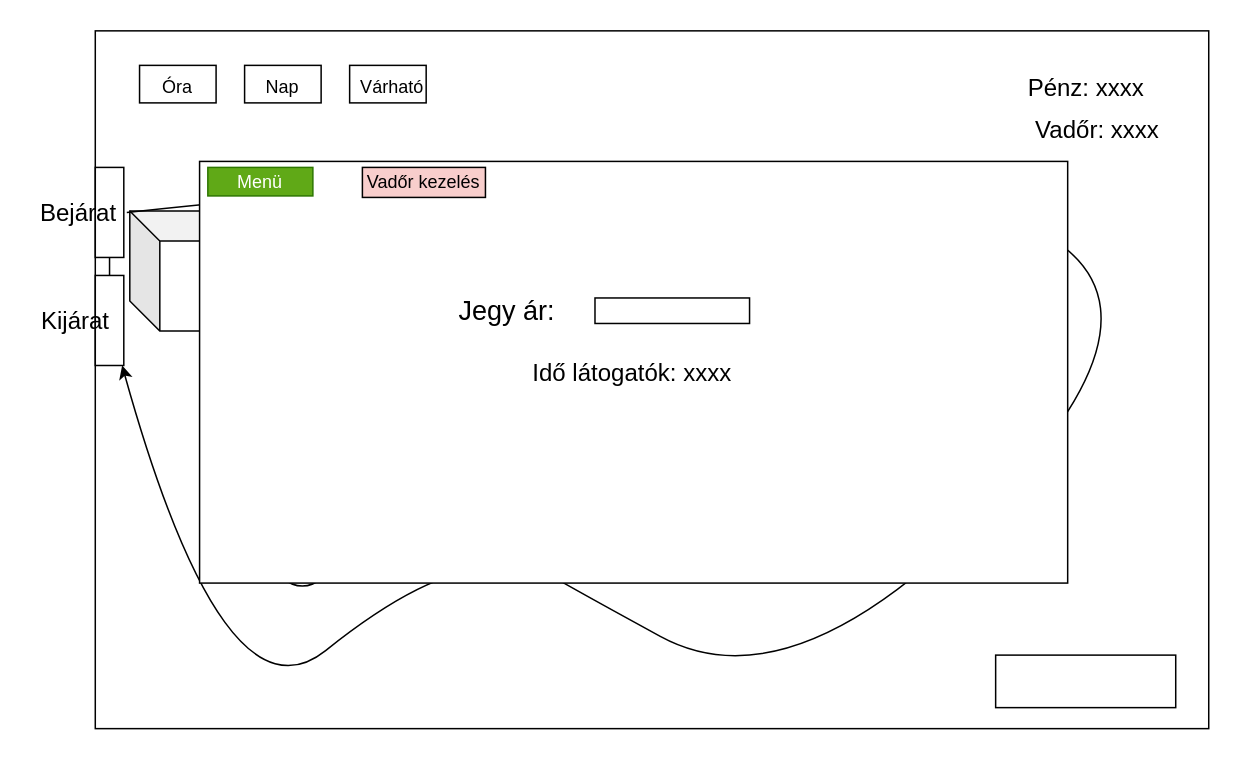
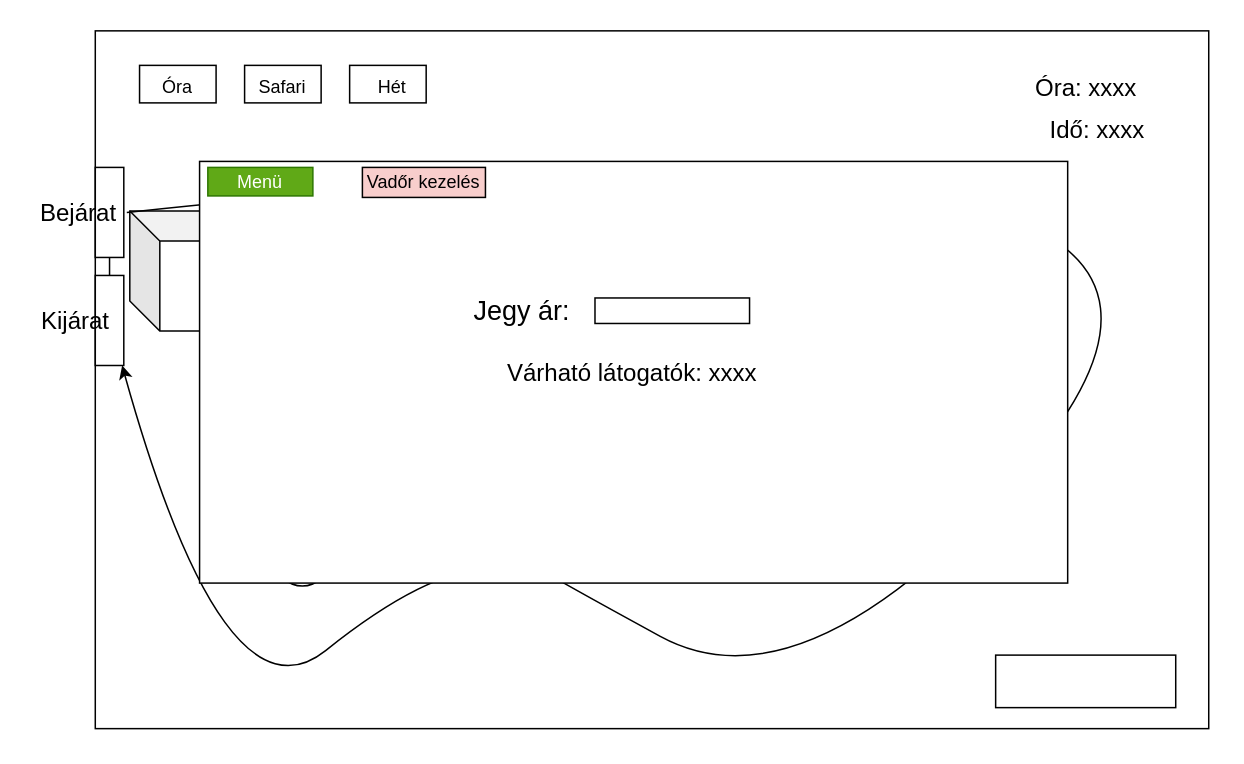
  <mxCell id="0" />
  <mxCell id="1" parent="0" />
  <mxCell id="2" value="" style="rounded=0;whiteSpace=wrap;html=1;" vertex="1" parent="1"><mxGeometry x="63" y="20" width="742" height="465" as="geometry" /></mxCell>
  <mxCell id="3" value="" style="shape=cube;whiteSpace=wrap;html=1;boundedLbl=1;backgroundOutline=1;darkOpacity=0.05;darkOpacity2=0.1;" vertex="1" parent="1"><mxGeometry x="86" y="140" width="120" height="80" as="geometry" /></mxCell>
  <mxCell id="4" value="" style="rounded=0;whiteSpace=wrap;html=1;" vertex="1" parent="1"><mxGeometry x="663" y="436" width="120" height="35" as="geometry" /></mxCell>
  <mxCell id="5" value="" style="rounded=0;whiteSpace=wrap;html=1;" vertex="1" parent="1"><mxGeometry x="92.5" y="43" width="51" height="25" as="geometry" /></mxCell>
  <mxCell id="6" value="" style="rounded=0;whiteSpace=wrap;html=1;" vertex="1" parent="1"><mxGeometry x="162.5" y="43" width="51" height="25" as="geometry" /></mxCell>
  <mxCell id="7" value="" style="rounded=0;whiteSpace=wrap;html=1;" vertex="1" parent="1"><mxGeometry x="232.5" y="43" width="51" height="25" as="geometry" /></mxCell>
  <mxCell id="8" value="Óra" style="text;html=1;align=center;verticalAlign=middle;whiteSpace=wrap;rounded=0;" vertex="1" parent="1"><mxGeometry x="88" y="43" width="60" height="30" as="geometry" /></mxCell>
- <mxCell id="9" value="Nap" style="text;html=1;align=center;verticalAlign=middle;whiteSpace=wrap;rounded=0;" vertex="1" parent="1"><mxGeometry x="158" y="43" width="60" height="30" as="geometry" /></mxCell>
- <mxCell id="10" value="Várható" style="text;html=1;align=center;verticalAlign=middle;whiteSpace=wrap;rounded=0;" vertex="1" parent="1"><mxGeometry x="230.5" y="43" width="60" height="30" as="geometry" /></mxCell>
- <mxCell id="11" value="&lt;font style=&quot;font-size: 16px;&quot;&gt;Pénz: xxxx&lt;/font&gt;" style="text;html=1;align=center;verticalAlign=middle;whiteSpace=wrap;rounded=0;" vertex="1" parent="1"><mxGeometry x="671.5" y="43" width="103" height="30" as="geometry" /></mxCell>
- <mxCell id="12" value="&lt;font style=&quot;font-size: 16px;&quot;&gt;Vadőr: xxxx&lt;/font&gt;" style="text;html=1;align=center;verticalAlign=middle;whiteSpace=wrap;rounded=0;" vertex="1" parent="1"><mxGeometry x="671.5" y="71" width="117.5" height="30" as="geometry" /></mxCell>
+ <mxCell id="9" value="Safari" style="text;html=1;align=center;verticalAlign=middle;whiteSpace=wrap;rounded=0;" vertex="1" parent="1"><mxGeometry x="158" y="43" width="60" height="30" as="geometry" /></mxCell>
+ <mxCell id="10" value="Hét" style="text;html=1;align=center;verticalAlign=middle;whiteSpace=wrap;rounded=0;" vertex="1" parent="1"><mxGeometry x="230.5" y="43" width="60" height="30" as="geometry" /></mxCell>
+ <mxCell id="11" value="&lt;font style=&quot;font-size: 16px;&quot;&gt;Óra: xxxx&lt;/font&gt;" style="text;html=1;align=center;verticalAlign=middle;whiteSpace=wrap;rounded=0;" vertex="1" parent="1"><mxGeometry x="671.5" y="43" width="103" height="30" as="geometry" /></mxCell>
+ <mxCell id="12" value="&lt;font style=&quot;font-size: 16px;&quot;&gt;Idő: xxxx&lt;/font&gt;" style="text;html=1;align=center;verticalAlign=middle;whiteSpace=wrap;rounded=0;" vertex="1" parent="1"><mxGeometry x="671.5" y="71" width="117.5" height="30" as="geometry" /></mxCell>
  <mxCell id="13" value="" style="rounded=0;whiteSpace=wrap;html=1;" vertex="1" parent="1"><mxGeometry x="63" y="111" width="19" height="60" as="geometry" /></mxCell>
  <mxCell id="14" value="&lt;font style=&quot;font-size: 16px;&quot;&gt;Bejárat&lt;/font&gt;" style="text;html=1;align=center;verticalAlign=middle;whiteSpace=wrap;rounded=0;" vertex="1" parent="1"><mxGeometry x="22" y="126" width="60" height="30" as="geometry" /></mxCell>
  <mxCell id="15" value="" style="rounded=0;whiteSpace=wrap;html=1;" vertex="1" parent="1"><mxGeometry x="63" y="183" width="19" height="60" as="geometry" /></mxCell>
  <mxCell id="16" value="" style="curved=1;endArrow=classic;html=1;rounded=0;" edge="1" parent="1" target="15"><mxGeometry width="50" height="50" relative="1" as="geometry"><mxPoint x="84" y="141" as="sourcePoint" /><mxPoint x="134" y="91" as="targetPoint" /><Array as="points"><mxPoint x="489" y="97" /><mxPoint x="807" y="178" /><mxPoint x="532" y="474" /><mxPoint x="347" y="373" /><mxPoint x="365" y="379" /><mxPoint x="284" y="379" /><mxPoint x="149" y="487" /></Array></mxGeometry></mxCell>
  <mxCell id="17" value="" style="endArrow=none;html=1;rounded=0;entryX=0.5;entryY=1;entryDx=0;entryDy=0;exitX=0.5;exitY=0;exitDx=0;exitDy=0;" edge="1" parent="1" source="15" target="13"><mxGeometry width="50" height="50" relative="1" as="geometry"><mxPoint x="390" y="330" as="sourcePoint" /><mxPoint x="440" y="280" as="targetPoint" /></mxGeometry></mxCell>
  <mxCell id="18" value="&lt;font style=&quot;font-size: 16px;&quot;&gt;Safari menü&lt;/font&gt;" style="text;html=1;align=center;verticalAlign=middle;whiteSpace=wrap;rounded=0;" vertex="1" parent="1"><mxGeometry x="129" y="174" width="60" height="30" as="geometry" /></mxCell>
  <mxCell id="19" value="&lt;font style=&quot;font-size: 16px;&quot;&gt;Kijárat&lt;/font&gt;" style="text;html=1;align=center;verticalAlign=middle;whiteSpace=wrap;rounded=0;" vertex="1" parent="1"><mxGeometry x="20" y="198" width="60" height="30" as="geometry" /></mxCell>
  <mxCell id="20" value="" style="ellipse;whiteSpace=wrap;html=1;aspect=fixed;" vertex="1" parent="1"><mxGeometry x="511" y="349" width="34" height="34" as="geometry" /></mxCell>
  <mxCell id="21" value="" style="ellipse;whiteSpace=wrap;html=1;aspect=fixed;" vertex="1" parent="1"><mxGeometry x="345" y="137" width="34" height="34" as="geometry" /></mxCell>
  <mxCell id="22" value="" style="ellipse;whiteSpace=wrap;html=1;aspect=fixed;" vertex="1" parent="1"><mxGeometry x="184" y="356" width="34" height="34" as="geometry" /></mxCell>
  <mxCell id="23" value="Töltő" style="text;html=1;align=center;verticalAlign=middle;whiteSpace=wrap;rounded=0;" vertex="1" parent="1"><mxGeometry x="338.5" y="141" width="47" height="30" as="geometry" /></mxCell>
  <mxCell id="24" value="Töltő" style="text;html=1;align=center;verticalAlign=middle;whiteSpace=wrap;rounded=0;" vertex="1" parent="1"><mxGeometry x="177.5" y="360" width="47" height="30" as="geometry" /></mxCell>
  <mxCell id="25" value="Töltő" style="text;html=1;align=center;verticalAlign=middle;whiteSpace=wrap;rounded=0;" vertex="1" parent="1"><mxGeometry x="501" y="353" width="47" height="30" as="geometry" /></mxCell>
  <mxCell id="26" value="" style="shape=tape;whiteSpace=wrap;html=1;rotation=0;" vertex="1" parent="1"><mxGeometry x="470" y="181" width="139.25" height="39" as="geometry" /></mxCell>
  <mxCell id="27" value="Folyó" style="text;html=1;align=center;verticalAlign=middle;whiteSpace=wrap;rounded=0;" vertex="1" parent="1"><mxGeometry x="498" y="190" width="60" height="30" as="geometry" /></mxCell>
  <mxCell id="28" value="" style="triangle;whiteSpace=wrap;html=1;rotation=-90;" vertex="1" parent="1"><mxGeometry x="250.25" y="267.75" width="33" height="43.5" as="geometry" /></mxCell>
  <mxCell id="29" value="" style="triangle;whiteSpace=wrap;html=1;rotation=-90;" vertex="1" parent="1"><mxGeometry x="279" y="271" width="33" height="43.5" as="geometry" /></mxCell>
  <mxCell id="30" value="" style="triangle;whiteSpace=wrap;html=1;rotation=-90;" vertex="1" parent="1"><mxGeometry x="266" y="259" width="33" height="43.5" as="geometry" /></mxCell>
  <mxCell id="31" value="Dombok" style="text;html=1;align=center;verticalAlign=middle;whiteSpace=wrap;rounded=0;" vertex="1" parent="1"><mxGeometry x="252.5" y="246" width="60" height="30" as="geometry" /></mxCell>
  <mxCell id="32" value="" style="ellipse;shape=cloud;whiteSpace=wrap;html=1;" vertex="1" parent="1"><mxGeometry x="460" y="282" width="77" height="35" as="geometry" /></mxCell>
  <mxCell id="33" value="Bokor" style="text;html=1;align=center;verticalAlign=middle;whiteSpace=wrap;rounded=0;" vertex="1" parent="1"><mxGeometry x="474" y="287" width="60" height="30" as="geometry" /></mxCell>
  <mxCell id="34" value="" style="rounded=0;whiteSpace=wrap;html=1;" vertex="1" parent="1"><mxGeometry x="132.5" y="107" width="578.5" height="281" as="geometry" /></mxCell>
  <mxCell id="35" value="Menü" style="rounded=0;whiteSpace=wrap;html=1;fillColor=#60a917;fontColor=#ffffff;strokeColor=#2D7600;" vertex="1" parent="1"><mxGeometry x="138" y="111" width="70" height="19" as="geometry" /></mxCell>
  <mxCell id="36" value="Vadőr kezelés" style="rounded=0;whiteSpace=wrap;html=1;fillColor=#f8cecc;" vertex="1" parent="1"><mxGeometry x="241" y="111" width="82" height="20" as="geometry" /></mxCell>
- <mxCell id="37" value="&lt;font style=&quot;font-size: 18px;&quot;&gt;Jegy ár:&lt;/font&gt;" style="text;html=1;align=center;verticalAlign=middle;whiteSpace=wrap;rounded=0;strokeWidth=1;" vertex="1" parent="1"><mxGeometry x="295" y="192" width="85" height="30" as="geometry" /></mxCell>
+ <mxCell id="37" value="&lt;font style=&quot;font-size: 18px;&quot;&gt;Jegy ár:&lt;/font&gt;" style="text;html=1;align=center;verticalAlign=middle;whiteSpace=wrap;rounded=0;strokeWidth=1;" vertex="1" parent="1"><mxGeometry x="305" y="192" width="85" height="30" as="geometry" /></mxCell>
  <mxCell id="38" value="" style="rounded=0;whiteSpace=wrap;html=1;" vertex="1" parent="1"><mxGeometry x="396" y="198" width="103" height="17" as="geometry" /></mxCell>
- <mxCell id="39" value="&lt;font style=&quot;font-size: 16px;&quot;&gt;Idő látogatók: xxxx&lt;/font&gt;" style="text;html=1;align=center;verticalAlign=middle;whiteSpace=wrap;rounded=0;" vertex="1" parent="1"><mxGeometry x="308" y="232.5" width="226" height="30" as="geometry" /></mxCell>
+ <mxCell id="39" value="&lt;font style=&quot;font-size: 16px;&quot;&gt;Várható látogatók: xxxx&lt;/font&gt;" style="text;html=1;align=center;verticalAlign=middle;whiteSpace=wrap;rounded=0;" vertex="1" parent="1"><mxGeometry x="308" y="232.5" width="226" height="30" as="geometry" /></mxCell>
